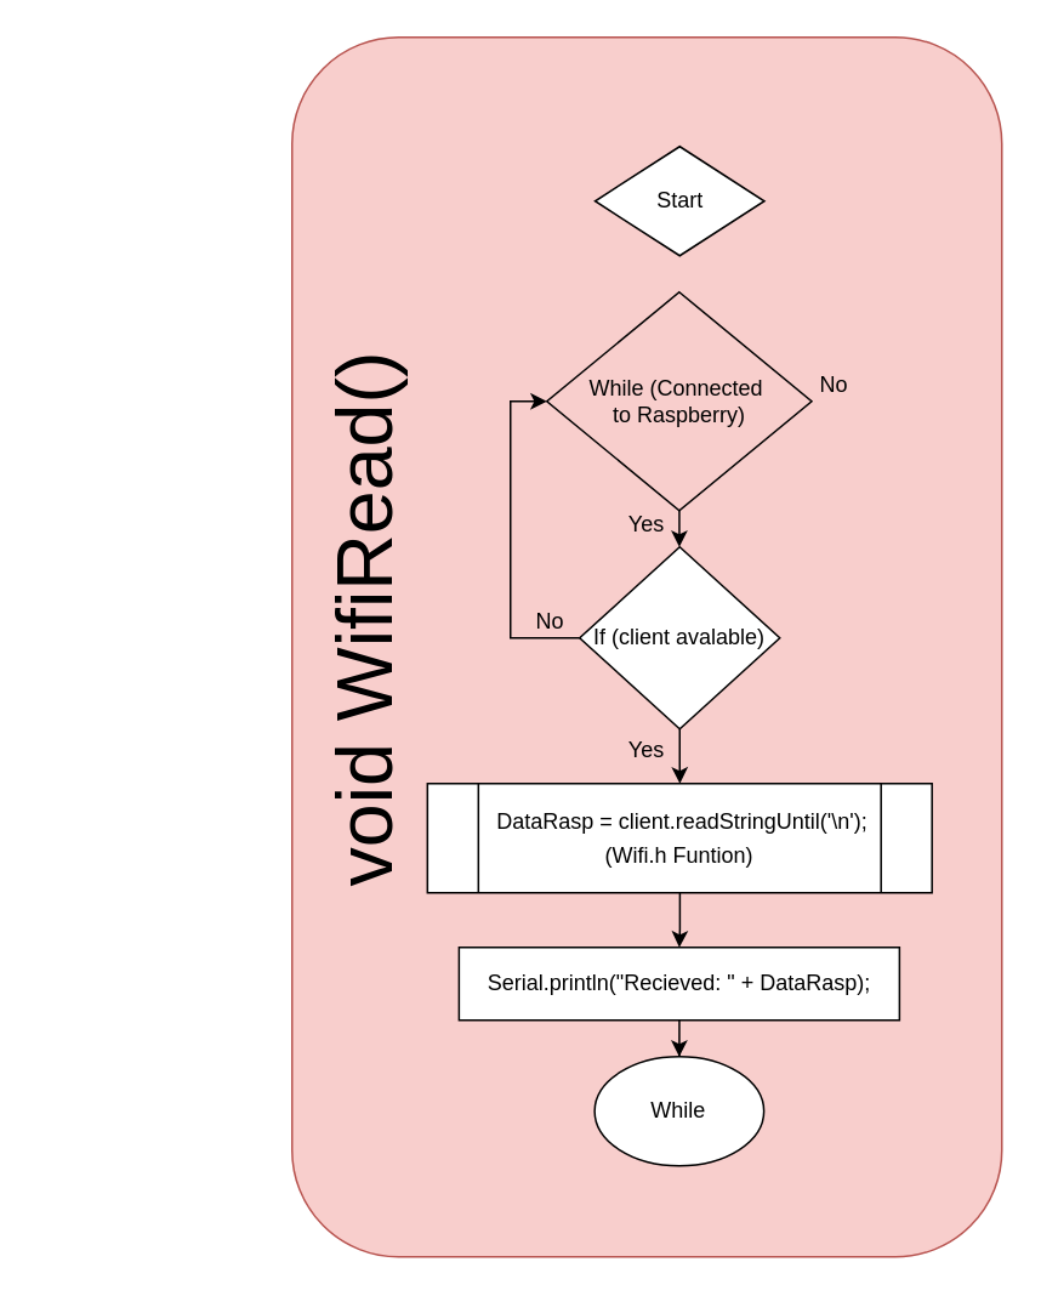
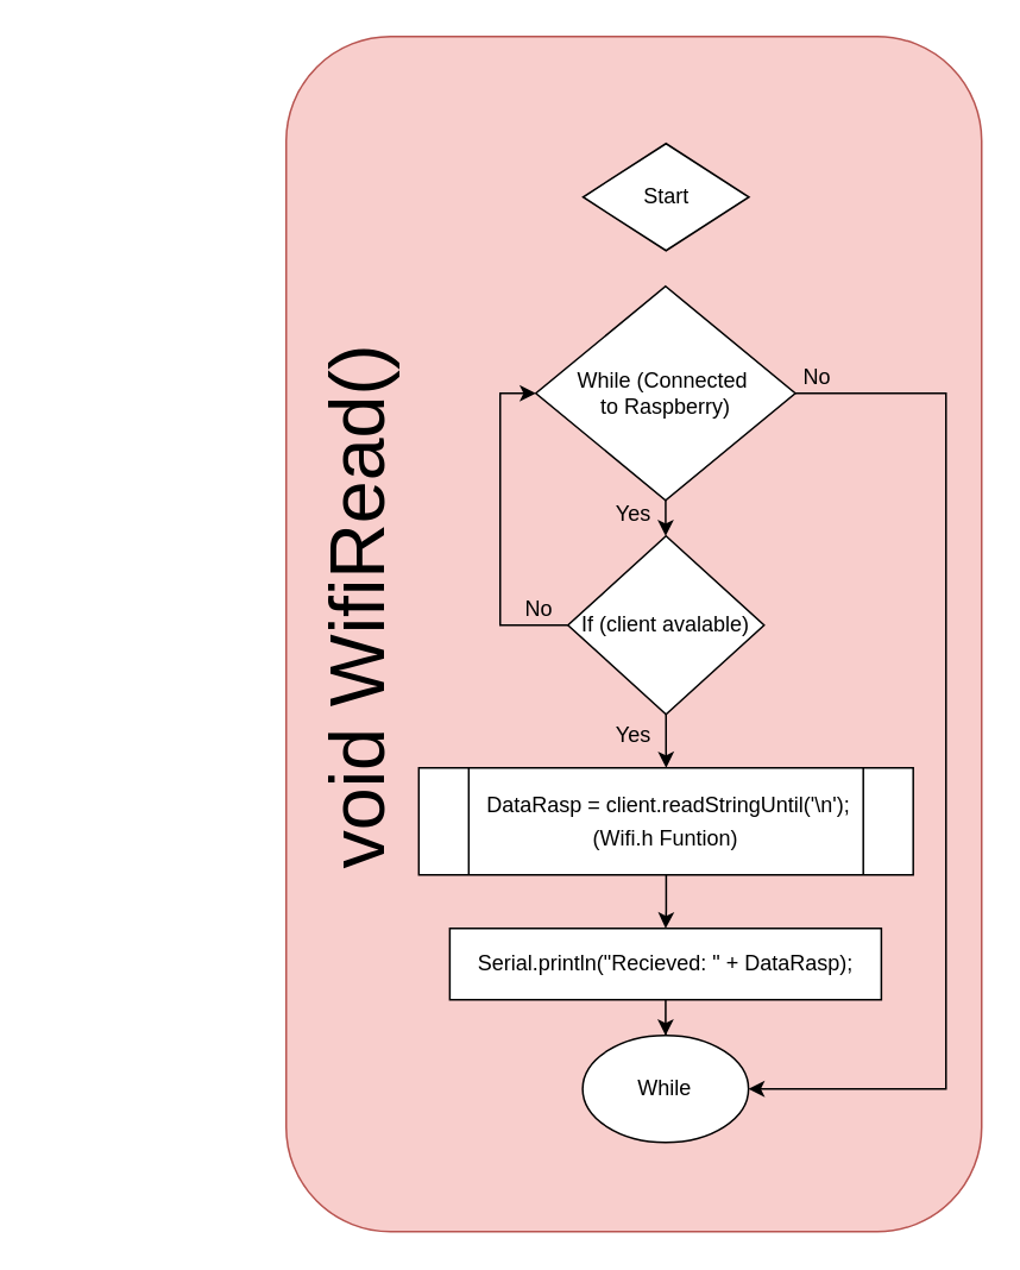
  <mxCell id="0" />
  <mxCell id="1" parent="0" />
  <mxCell id="2" value="" style="rounded=1;whiteSpace=wrap;html=1;fillColor=#f8cecc;strokeColor=#b85450;" vertex="1" parent="1"><mxGeometry x="160" y="20" width="390" height="670" as="geometry" /></mxCell>
  <mxCell id="3" value="Start" style="rhombus;whiteSpace=wrap;html=1;" vertex="1" parent="1"><mxGeometry x="326.5" y="80" width="93" height="60" as="geometry" /></mxCell>
  <mxCell id="4" value="&lt;font style=&quot;font-size: 43px;&quot;&gt;void WifiRead()&lt;/font&gt;" style="text;html=1;align=center;verticalAlign=middle;whiteSpace=wrap;rounded=0;rotation=-90;" vertex="1" parent="1"><mxGeometry x="20" y="300" width="360" height="80" as="geometry" /></mxCell>
  <mxCell id="5" value="While" style="ellipse;whiteSpace=wrap;html=1;" vertex="1" parent="1"><mxGeometry x="326.25" y="580" width="93" height="60" as="geometry" /></mxCell>
  <mxCell id="6" value="" style="edgeStyle=orthogonalEdgeStyle;rounded=0;orthogonalLoop=1;jettySize=auto;html=1;" edge="1" parent="1" source="8" target="11"><mxGeometry relative="1" as="geometry" /></mxCell>
- <mxCell id="8" value="While (Connected&amp;nbsp;&lt;div&gt;to Raspberry)&lt;/div&gt;" style="rhombus;whiteSpace=wrap;html=1;fillColor=#f8cecc;" vertex="1" parent="1"><mxGeometry x="300" y="160" width="145.5" height="120" as="geometry" /></mxCell>
+ <mxCell id="7" style="edgeStyle=orthogonalEdgeStyle;rounded=0;orthogonalLoop=1;jettySize=auto;html=1;entryX=1;entryY=0.5;entryDx=0;entryDy=0;" edge="1" parent="1" source="8" target="5"><mxGeometry relative="1" as="geometry"><Array as="points"><mxPoint x="530" y="220" /><mxPoint x="530" y="610" /></Array></mxGeometry></mxCell>
+ <mxCell id="8" value="While (Connected&amp;nbsp;&lt;div&gt;to Raspberry)&lt;/div&gt;" style="rhombus;whiteSpace=wrap;html=1;" vertex="1" parent="1"><mxGeometry x="300" y="160" width="145.5" height="120" as="geometry" /></mxCell>
  <mxCell id="9" style="edgeStyle=orthogonalEdgeStyle;rounded=0;orthogonalLoop=1;jettySize=auto;html=1;entryX=0;entryY=0.5;entryDx=0;entryDy=0;exitX=0;exitY=0.5;exitDx=0;exitDy=0;" edge="1" parent="1" source="11" target="8"><mxGeometry relative="1" as="geometry"><Array as="points"><mxPoint x="280" y="350" /><mxPoint x="280" y="220" /></Array></mxGeometry></mxCell>
  <mxCell id="10" value="" style="edgeStyle=orthogonalEdgeStyle;rounded=0;orthogonalLoop=1;jettySize=auto;html=1;" edge="1" parent="1" source="11" target="14"><mxGeometry relative="1" as="geometry" /></mxCell>
  <mxCell id="11" value="If (client avalable)" style="rhombus;whiteSpace=wrap;html=1;" vertex="1" parent="1"><mxGeometry x="318" y="300" width="110" height="100" as="geometry" /></mxCell>
  <mxCell id="12" value="No" style="text;html=1;strokeColor=none;fillColor=none;align=center;verticalAlign=middle;whiteSpace=wrap;rounded=0;" vertex="1" parent="1"><mxGeometry x="284.5" y="326" width="33.5" height="30" as="geometry" /></mxCell>
  <mxCell id="13" value="" style="edgeStyle=orthogonalEdgeStyle;rounded=0;orthogonalLoop=1;jettySize=auto;html=1;" edge="1" parent="1" source="14" target="17"><mxGeometry relative="1" as="geometry" /></mxCell>
  <mxCell id="14" value="&lt;div style=&quot;line-height: 19px; white-space: pre;&quot;&gt;&amp;nbsp;DataRasp = client.readStringUntil('\n');&lt;/div&gt;&lt;div style=&quot;line-height: 19px; white-space: pre;&quot;&gt;(Wifi.h Funtion)&lt;/div&gt;" style="shape=process;whiteSpace=wrap;html=1;backgroundOutline=1;" vertex="1" parent="1"><mxGeometry x="234.38" y="430" width="277.25" height="60" as="geometry" /></mxCell>
  <mxCell id="15" value="Yes" style="text;html=1;strokeColor=none;fillColor=none;align=center;verticalAlign=middle;whiteSpace=wrap;rounded=0;" vertex="1" parent="1"><mxGeometry x="338.25" y="400" width="33.5" height="24" as="geometry" /></mxCell>
  <mxCell id="16" value="" style="edgeStyle=orthogonalEdgeStyle;rounded=0;orthogonalLoop=1;jettySize=auto;html=1;" edge="1" parent="1" source="17" target="5"><mxGeometry relative="1" as="geometry" /></mxCell>
  <mxCell id="17" value="Serial.println(&quot;Recieved: &quot; + DataRasp);" style="rounded=0;whiteSpace=wrap;html=1;" vertex="1" parent="1"><mxGeometry x="251.75" y="520" width="242" height="40" as="geometry" /></mxCell>
  <mxCell id="18" value="Yes" style="text;html=1;strokeColor=none;fillColor=none;align=center;verticalAlign=middle;whiteSpace=wrap;rounded=0;" vertex="1" parent="1"><mxGeometry x="338.25" y="276" width="33.5" height="24" as="geometry" /></mxCell>
  <mxCell id="19" value="No" style="text;html=1;strokeColor=none;fillColor=none;align=center;verticalAlign=middle;whiteSpace=wrap;rounded=0;" vertex="1" parent="1"><mxGeometry x="440.5" y="196" width="33.5" height="30" as="geometry" /></mxCell>
